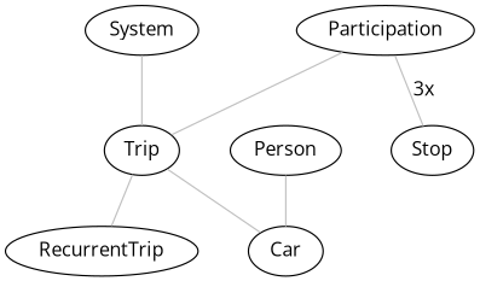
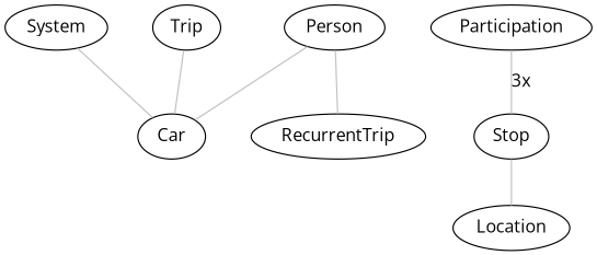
  graph {
    fontname="Open Sans"
    nodesep=0.5
    node [fontname="Open Sans"]
    edge [color=Gray fontname="Open Sans"]
    System
    Trip
    RecurrentTrip
    Car
    Stop
+   Location
    Participation
    Person
-   System -- Trip
-   Trip -- RecurrentTrip
+   System -- Car
+   Person -- RecurrentTrip
    Trip -- Car
-   Participation -- Trip
+   Stop -- Location
    Participation -- Stop [label="3x"]
    Person -- Car
  }
